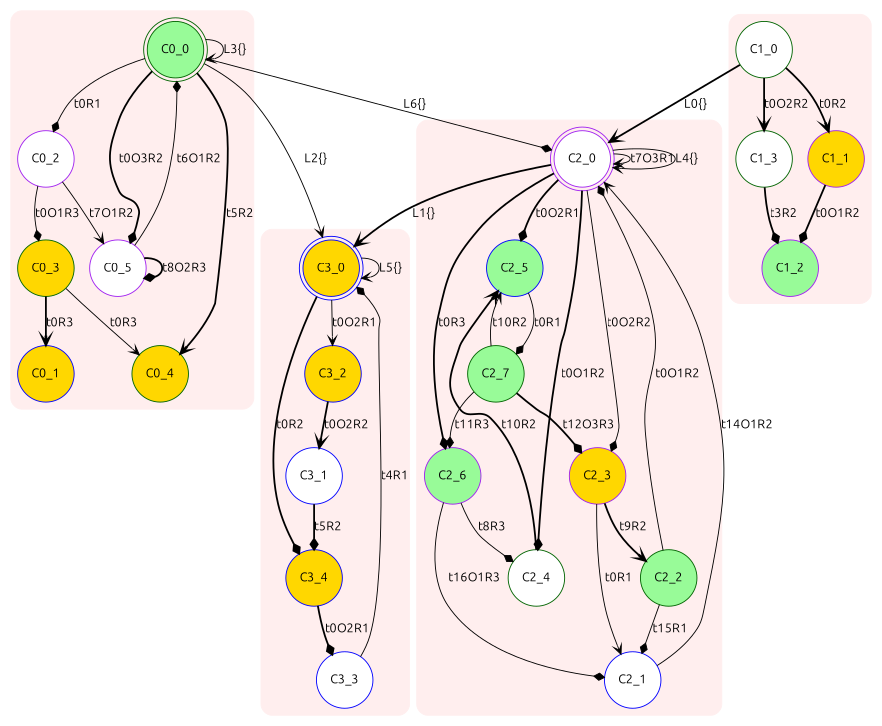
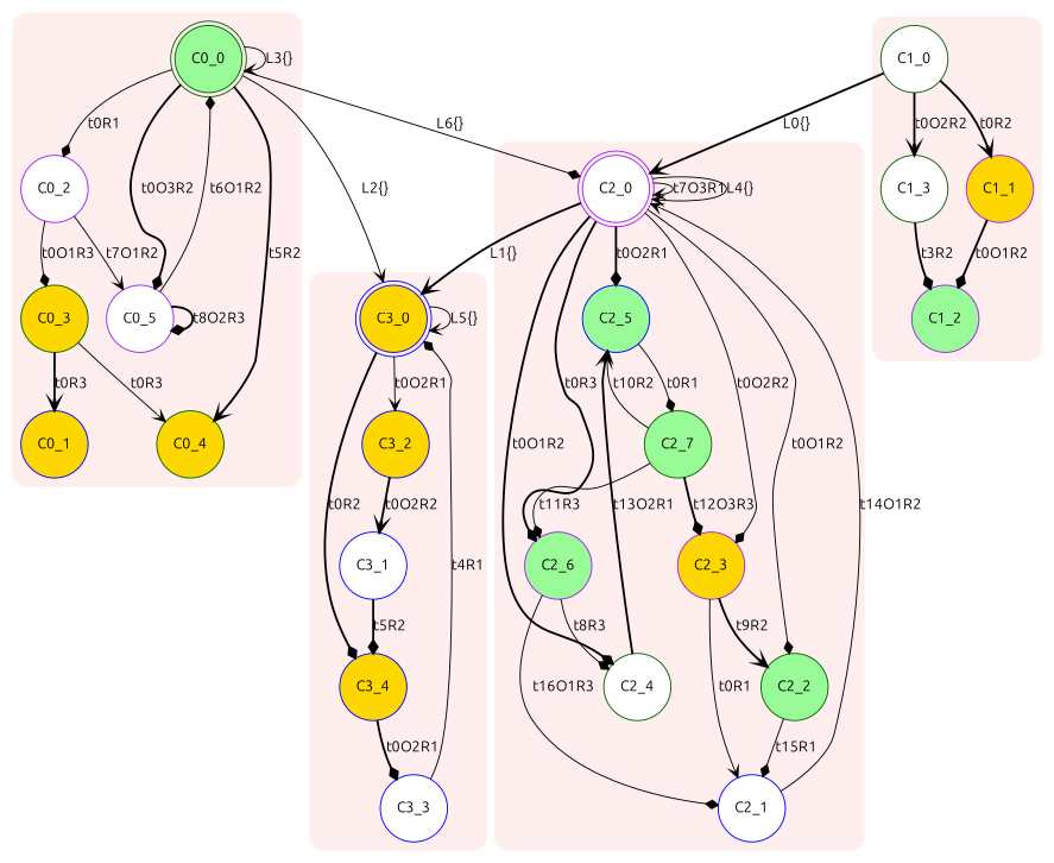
  digraph {
    compound=true
    fontname=Ubuntu
    node [color=darkgreen fillcolor=white fontname=Ubuntu shape=circle style=filled]
    edge [arrowhead=diamond fontname=Ubuntu style=solid]
    C0_0 [fillcolor=palegreen shape=doublecircle]
    C0_2 [color=purple]
    C0_4 [fillcolor=gold]
    C0_5 [color=purple]
    C0_3 [fillcolor=gold]
    C0_1 [color=blue fillcolor=gold]
    C1_0
    C1_3
    C1_1 [color=purple fillcolor=gold]
    C1_2 [color=purple fillcolor=palegreen]
    C2_0 [color=purple shape=doublecircle]
    C2_5 [color=blue fillcolor=palegreen]
    C2_6 [color=purple fillcolor=palegreen]
    C2_2 [fillcolor=palegreen]
    C2_4
    C2_3 [color=purple fillcolor=gold]
    C2_7 [fillcolor=palegreen]
    C2_1 [color=blue]
    C3_0 [color=blue fillcolor=gold shape=doublecircle]
    C3_4 [color=blue fillcolor=gold]
    C3_2 [color=blue fillcolor=gold]
    C3_3 [color=blue]
    C3_1 [color=blue]
    subgraph cluster_1 {
      color="#FFEEEE"
      style="rounded,filled"
      C0_0
      C0_2
      C0_4
      C0_5
      C0_3
      C0_1
    }
    subgraph cluster_2 {
      color="#FFEEEE"
      style="rounded,filled"
      C1_0
      C1_3
      C1_1
      C1_2
    }
    subgraph cluster_3 {
      color="#FFEEEE"
      style="rounded,filled"
      C2_0
      C2_5
      C2_6
      C2_2
      C2_4
      C2_3
      C2_7
      C2_1
    }
    subgraph cluster_4 {
      color="#FFEEEE"
      style="rounded,filled"
      C3_0
      C3_4
      C3_2
      C3_3
      C3_1
    }
    C0_0 -> C0_0 [arrowhead=vee label="L3{}"]
    C0_0 -> C0_2 [label=t0R1]
    C0_0 -> C0_4 [arrowhead=vee label=t5R2 style=bold]
    C0_0 -> C0_5 [label=t0O3R2 style=bold]
    C0_0 -> C2_0 [label="L6{}"]
    C0_0 -> C3_0 [arrowhead=vee label="L2{}"]
    C0_2 -> C0_5 [arrowhead=vee label=t7O1R2]
    C0_2 -> C0_3 [label=t0O1R3]
    C0_5 -> C0_0 [label=t6O1R2]
    C0_5 -> C0_5 [label=t8O2R3 style=bold]
    C0_3 -> C0_4 [arrowhead=vee label=t0R3]
    C0_3 -> C0_1 [arrowhead=vee label=t0R3 style=bold]
    C1_0 -> C1_3 [arrowhead=vee label=t0O2R2 style=bold]
    C1_0 -> C1_1 [arrowhead=vee label=t0R2 style=bold]
    C1_0 -> C2_0 [arrowhead=vee label="L0{}" style=bold]
    C1_3 -> C1_2 [label=t3R2 style=bold]
    C1_1 -> C1_2 [label=t0O1R2 style=bold]
    C2_0 -> C2_0 [arrowhead=vee label=t7O3R1]
    C2_0 -> C2_0 [arrowhead=vee label="L4{}"]
    C2_0 -> C2_5 [label=t0O2R1 style=bold]
    C2_0 -> C2_6 [label=t0R3 style=bold]
-   C2_2 -> C2_0 [label=t0O1R2]
+   C2_0 -> C2_2 [label=t0O1R2]
    C2_0 -> C2_4 [label=t0O1R2 style=bold]
    C2_0 -> C2_3 [label=t0O2R2]
    C2_0 -> C3_0 [arrowhead=vee label="L1{}" style=bold]
    C2_5 -> C2_7 [label=t0R1]
    C2_6 -> C2_4 [label=t8R3]
    C2_6 -> C2_1 [label=t16O1R3]
    C2_2 -> C2_1 [label=t15R1]
-   C2_4 -> C2_5 [arrowhead=vee label=t10R2 style=bold]
+   C2_4 -> C2_5 [arrowhead=vee label=t13O2R1 style=bold]
    C2_3 -> C2_2 [arrowhead=vee label=t9R2 style=bold]
    C2_3 -> C2_1 [arrowhead=vee label=t0R1]
    C2_7 -> C2_5 [arrowhead=vee label=t10R2]
    C2_7 -> C2_6 [label=t11R3]
    C2_7 -> C2_3 [label=t12O3R3 style=bold]
    C2_1 -> C2_0 [arrowhead=vee label=t14O1R2]
    C3_0 -> C3_0 [arrowhead=vee label="L5{}"]
    C3_0 -> C3_4 [label=t0R2 style=bold]
    C3_0 -> C3_2 [arrowhead=vee label=t0O2R1]
    C3_4 -> C3_3 [label=t0O2R1 style=bold]
    C3_2 -> C3_1 [arrowhead=vee label=t0O2R2 style=bold]
    C3_3 -> C3_0 [label=t4R1]
    C3_1 -> C3_4 [label=t5R2 style=bold]
  }
